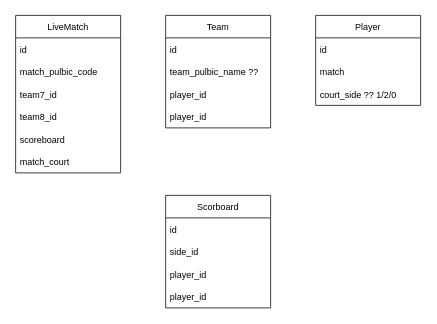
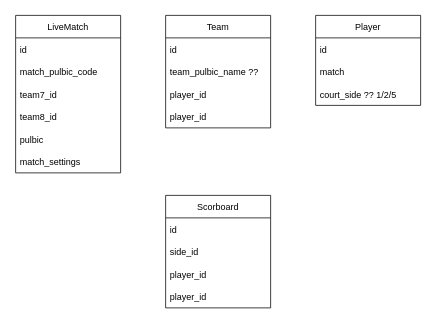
  <mxCell id="0" />
  <mxCell id="1" parent="0" />
  <mxCell id="2" value="LiveMatch" style="swimlane;fontStyle=0;childLayout=stackLayout;horizontal=1;startSize=30;horizontalStack=0;resizeParent=1;resizeParentMax=0;resizeLast=0;collapsible=1;marginBottom=0;" vertex="1" parent="1"><mxGeometry x="20" y="20" width="140" height="210" as="geometry" /></mxCell>
  <mxCell id="3" value="id" style="text;strokeColor=none;fillColor=none;align=left;verticalAlign=middle;spacingLeft=4;spacingRight=4;overflow=hidden;points=[[0,0.5],[1,0.5]];portConstraint=eastwest;rotatable=0;" vertex="1" parent="2"><mxGeometry y="30" width="140" height="30" as="geometry" /></mxCell>
  <mxCell id="4" value="match_pulbic_code" style="text;strokeColor=none;fillColor=none;align=left;verticalAlign=middle;spacingLeft=4;spacingRight=4;overflow=hidden;points=[[0,0.5],[1,0.5]];portConstraint=eastwest;rotatable=0;" vertex="1" parent="2"><mxGeometry y="60" width="140" height="30" as="geometry" /></mxCell>
  <mxCell id="5" value="team7_id" style="text;strokeColor=none;fillColor=none;align=left;verticalAlign=middle;spacingLeft=4;spacingRight=4;overflow=hidden;points=[[0,0.5],[1,0.5]];portConstraint=eastwest;rotatable=0;" vertex="1" parent="2"><mxGeometry y="90" width="140" height="30" as="geometry" /></mxCell>
  <mxCell id="6" value="team8_id" style="text;strokeColor=none;fillColor=none;align=left;verticalAlign=middle;spacingLeft=4;spacingRight=4;overflow=hidden;points=[[0,0.5],[1,0.5]];portConstraint=eastwest;rotatable=0;" vertex="1" parent="2"><mxGeometry y="120" width="140" height="30" as="geometry" /></mxCell>
- <mxCell id="7" value="scoreboard" style="text;strokeColor=none;fillColor=none;align=left;verticalAlign=middle;spacingLeft=4;spacingRight=4;overflow=hidden;points=[[0,0.5],[1,0.5]];portConstraint=eastwest;rotatable=0;" vertex="1" parent="2"><mxGeometry y="150" width="140" height="30" as="geometry" /></mxCell>
- <mxCell id="8" value="match_court" style="text;strokeColor=none;fillColor=none;align=left;verticalAlign=middle;spacingLeft=4;spacingRight=4;overflow=hidden;points=[[0,0.5],[1,0.5]];portConstraint=eastwest;rotatable=0;" vertex="1" parent="2"><mxGeometry y="180" width="140" height="30" as="geometry" /></mxCell>
+ <mxCell id="7" value="pulbic" style="text;strokeColor=none;fillColor=none;align=left;verticalAlign=middle;spacingLeft=4;spacingRight=4;overflow=hidden;points=[[0,0.5],[1,0.5]];portConstraint=eastwest;rotatable=0;" vertex="1" parent="2"><mxGeometry y="150" width="140" height="30" as="geometry" /></mxCell>
+ <mxCell id="8" value="match_settings" style="text;strokeColor=none;fillColor=none;align=left;verticalAlign=middle;spacingLeft=4;spacingRight=4;overflow=hidden;points=[[0,0.5],[1,0.5]];portConstraint=eastwest;rotatable=0;" vertex="1" parent="2"><mxGeometry y="180" width="140" height="30" as="geometry" /></mxCell>
  <mxCell id="9" value="Team" style="swimlane;fontStyle=0;childLayout=stackLayout;horizontal=1;startSize=30;horizontalStack=0;resizeParent=1;resizeParentMax=0;resizeLast=0;collapsible=1;marginBottom=0;" vertex="1" parent="1"><mxGeometry x="220" y="20" width="140" height="150" as="geometry" /></mxCell>
  <mxCell id="10" value="id" style="text;strokeColor=none;fillColor=none;align=left;verticalAlign=middle;spacingLeft=4;spacingRight=4;overflow=hidden;points=[[0,0.5],[1,0.5]];portConstraint=eastwest;rotatable=0;" vertex="1" parent="9"><mxGeometry y="30" width="140" height="30" as="geometry" /></mxCell>
  <mxCell id="11" value="team_pulbic_name ??" style="text;strokeColor=none;fillColor=none;align=left;verticalAlign=middle;spacingLeft=4;spacingRight=4;overflow=hidden;points=[[0,0.5],[1,0.5]];portConstraint=eastwest;rotatable=0;" vertex="1" parent="9"><mxGeometry y="60" width="140" height="30" as="geometry" /></mxCell>
  <mxCell id="12" value="player_id" style="text;strokeColor=none;fillColor=none;align=left;verticalAlign=middle;spacingLeft=4;spacingRight=4;overflow=hidden;points=[[0,0.5],[1,0.5]];portConstraint=eastwest;rotatable=0;" vertex="1" parent="9"><mxGeometry y="90" width="140" height="30" as="geometry" /></mxCell>
  <mxCell id="13" value="player_id" style="text;strokeColor=none;fillColor=none;align=left;verticalAlign=middle;spacingLeft=4;spacingRight=4;overflow=hidden;points=[[0,0.5],[1,0.5]];portConstraint=eastwest;rotatable=0;" vertex="1" parent="9"><mxGeometry y="120" width="140" height="30" as="geometry" /></mxCell>
  <mxCell id="14" value="Player" style="swimlane;fontStyle=0;childLayout=stackLayout;horizontal=1;startSize=30;horizontalStack=0;resizeParent=1;resizeParentMax=0;resizeLast=0;collapsible=1;marginBottom=0;" vertex="1" parent="1"><mxGeometry x="420" y="20" width="140" height="120" as="geometry" /></mxCell>
  <mxCell id="15" value="id" style="text;strokeColor=none;fillColor=none;align=left;verticalAlign=middle;spacingLeft=4;spacingRight=4;overflow=hidden;points=[[0,0.5],[1,0.5]];portConstraint=eastwest;rotatable=0;" vertex="1" parent="14"><mxGeometry y="30" width="140" height="30" as="geometry" /></mxCell>
  <mxCell id="16" value="match" style="text;strokeColor=none;fillColor=none;align=left;verticalAlign=middle;spacingLeft=4;spacingRight=4;overflow=hidden;points=[[0,0.5],[1,0.5]];portConstraint=eastwest;rotatable=0;" vertex="1" parent="14"><mxGeometry y="60" width="140" height="30" as="geometry" /></mxCell>
- <mxCell id="17" value="court_side ?? 1/2/0" style="text;strokeColor=none;fillColor=none;align=left;verticalAlign=middle;spacingLeft=4;spacingRight=4;overflow=hidden;points=[[0,0.5],[1,0.5]];portConstraint=eastwest;rotatable=0;" vertex="1" parent="14"><mxGeometry y="90" width="140" height="30" as="geometry" /></mxCell>
+ <mxCell id="17" value="court_side ?? 1/2/5" style="text;strokeColor=none;fillColor=none;align=left;verticalAlign=middle;spacingLeft=4;spacingRight=4;overflow=hidden;points=[[0,0.5],[1,0.5]];portConstraint=eastwest;rotatable=0;" vertex="1" parent="14"><mxGeometry y="90" width="140" height="30" as="geometry" /></mxCell>
  <mxCell id="18" value="Scorboard" style="swimlane;fontStyle=0;childLayout=stackLayout;horizontal=1;startSize=30;horizontalStack=0;resizeParent=1;resizeParentMax=0;resizeLast=0;collapsible=1;marginBottom=0;" vertex="1" parent="1"><mxGeometry x="220" y="260" width="140" height="150" as="geometry" /></mxCell>
  <mxCell id="19" value="id" style="text;strokeColor=none;fillColor=none;align=left;verticalAlign=middle;spacingLeft=4;spacingRight=4;overflow=hidden;points=[[0,0.5],[1,0.5]];portConstraint=eastwest;rotatable=0;" vertex="1" parent="18"><mxGeometry y="30" width="140" height="30" as="geometry" /></mxCell>
  <mxCell id="20" value="side_id" style="text;strokeColor=none;fillColor=none;align=left;verticalAlign=middle;spacingLeft=4;spacingRight=4;overflow=hidden;points=[[0,0.5],[1,0.5]];portConstraint=eastwest;rotatable=0;" vertex="1" parent="18"><mxGeometry y="60" width="140" height="30" as="geometry" /></mxCell>
  <mxCell id="21" value="player_id" style="text;strokeColor=none;fillColor=none;align=left;verticalAlign=middle;spacingLeft=4;spacingRight=4;overflow=hidden;points=[[0,0.5],[1,0.5]];portConstraint=eastwest;rotatable=0;" vertex="1" parent="18"><mxGeometry y="90" width="140" height="30" as="geometry" /></mxCell>
  <mxCell id="22" value="player_id" style="text;strokeColor=none;fillColor=none;align=left;verticalAlign=middle;spacingLeft=4;spacingRight=4;overflow=hidden;points=[[0,0.5],[1,0.5]];portConstraint=eastwest;rotatable=0;" vertex="1" parent="18"><mxGeometry y="120" width="140" height="30" as="geometry" /></mxCell>
